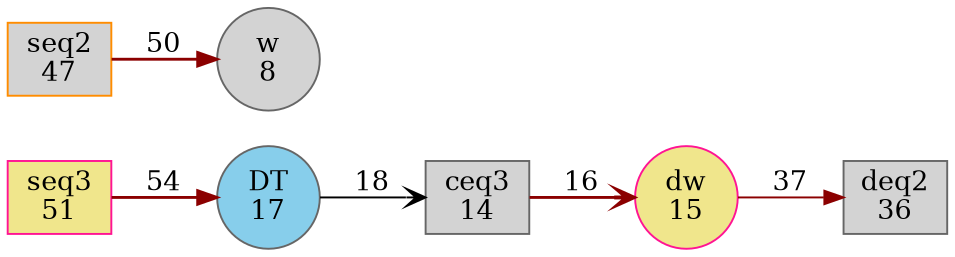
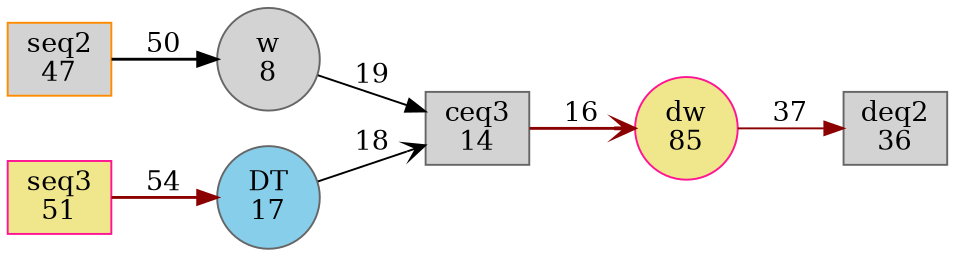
  digraph {
    rankdir=LR
    node [color=gray40 fillcolor=lightgrey shape=box style=filled]
    edge [arrowhead=normal color=red4 penwidth=1.5]
    n1 [label="ceq3\n14"]
-   n2 [color=deeppink fillcolor=khaki label="dw\n15" shape=circle]
+   n2 [color=deeppink fillcolor=khaki label="dw\n85" shape=circle]
    n3 [label="deq2\n36"]
    n4 [color=darkorange label="seq2\n47"]
    n5 [label="w\n8" shape=circle]
    n6 [color=deeppink fillcolor=khaki label="seq3\n51"]
    n7 [fillcolor=skyblue label="DT\n17" shape=circle]
    n1 -> n2 [arrowhead=vee label=16]
    n2 -> n3 [label=37 penwidth=1]
-   n4 -> n5 [label=50]
+   n4 -> n5 [color=black label=50]
+   n5 -> n1 [label=19 penwidth=1 color=""]
    n6 -> n7 [label=54]
    n7 -> n1 [arrowhead=vee label=18 penwidth=1 color=""]
  }
